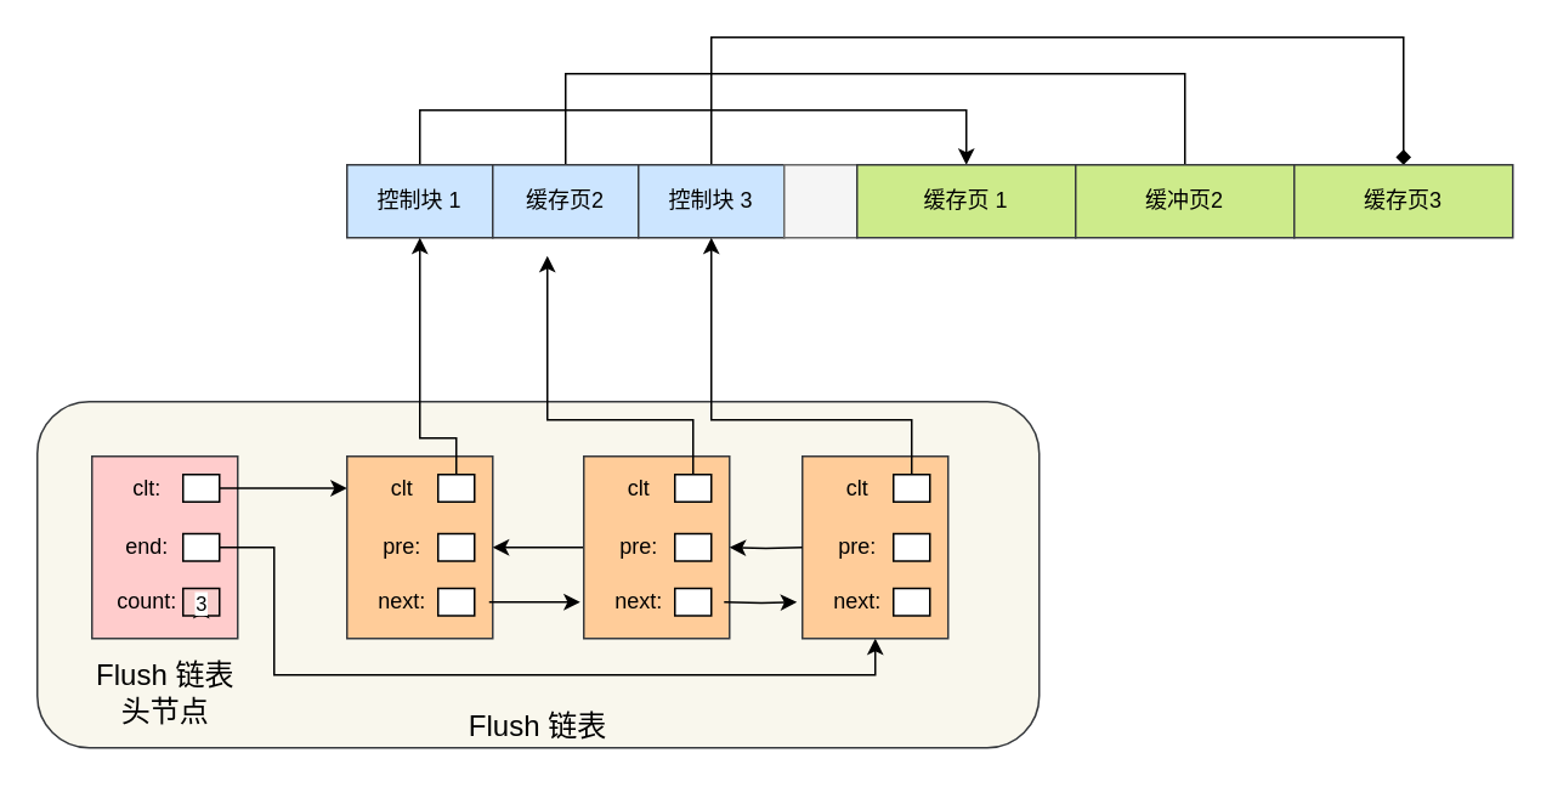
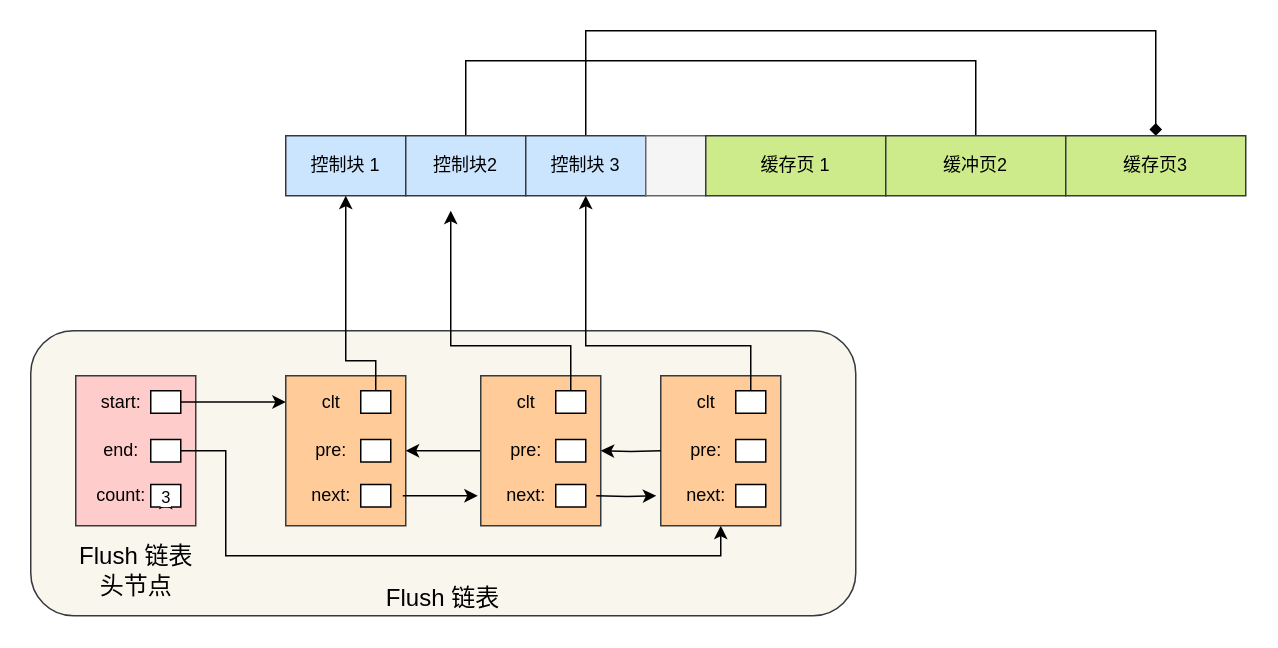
  <mxCell id="0" />
  <mxCell id="1" parent="0" />
  <mxCell id="2" value="Flush 链表" style="rounded=1;whiteSpace=wrap;html=1;verticalAlign=bottom;fontSize=16;fillColor=#f9f7ed;strokeColor=#36393d;" vertex="1" parent="1"><mxGeometry x="20" y="220" width="550" height="190" as="geometry" /></mxCell>
- <mxCell id="3" style="edgeStyle=orthogonalEdgeStyle;rounded=0;orthogonalLoop=1;jettySize=auto;html=1;entryX=0.5;entryY=0;entryDx=0;entryDy=0;" edge="1" parent="1" source="4" target="10"><mxGeometry relative="1" as="geometry"><Array as="points"><mxPoint x="230" y="60" /><mxPoint x="530" y="60" /></Array></mxGeometry></mxCell>
  <mxCell id="4" value="控制块 1" style="rounded=0;whiteSpace=wrap;html=1;fillColor=#cce5ff;strokeColor=#36393d;" vertex="1" parent="1"><mxGeometry x="190" y="90" width="80" height="40" as="geometry" /></mxCell>
  <mxCell id="5" style="edgeStyle=orthogonalEdgeStyle;rounded=0;orthogonalLoop=1;jettySize=auto;html=1;entryX=0.5;entryY=1;entryDx=0;entryDy=0;endArrow=open;" edge="1" parent="1" source="6" target="11"><mxGeometry relative="1" as="geometry"><Array as="points"><mxPoint x="310" y="40" /><mxPoint x="650" y="40" /></Array></mxGeometry></mxCell>
- <mxCell id="6" value="缓存页2" style="rounded=0;whiteSpace=wrap;html=1;fillColor=#cce5ff;strokeColor=#36393d;" vertex="1" parent="1"><mxGeometry x="270" y="90" width="80" height="40" as="geometry" /></mxCell>
+ <mxCell id="6" value="控制块2" style="rounded=0;whiteSpace=wrap;html=1;fillColor=#cce5ff;strokeColor=#36393d;" vertex="1" parent="1"><mxGeometry x="270" y="90" width="80" height="40" as="geometry" /></mxCell>
  <mxCell id="7" style="edgeStyle=orthogonalEdgeStyle;rounded=0;orthogonalLoop=1;jettySize=auto;html=1;entryX=0.5;entryY=0;entryDx=0;entryDy=0;endArrow=diamond;" edge="1" parent="1" source="8" target="12"><mxGeometry relative="1" as="geometry"><Array as="points"><mxPoint x="390" y="20" /><mxPoint x="770" y="20" /></Array></mxGeometry></mxCell>
  <mxCell id="8" value="控制块 3" style="rounded=0;whiteSpace=wrap;html=1;fillColor=#cce5ff;strokeColor=#36393d;" vertex="1" parent="1"><mxGeometry x="350" y="90" width="80" height="40" as="geometry" /></mxCell>
  <mxCell id="9" value="" style="rounded=0;whiteSpace=wrap;html=1;fillColor=#f5f5f5;fontColor=#333333;strokeColor=#666666;" vertex="1" parent="1"><mxGeometry x="430" y="90" width="40" height="40" as="geometry" /></mxCell>
  <mxCell id="10" value="缓存页 1" style="rounded=0;whiteSpace=wrap;html=1;fillColor=#cdeb8b;strokeColor=#36393d;" vertex="1" parent="1"><mxGeometry x="470" y="90" width="120" height="40" as="geometry" /></mxCell>
  <mxCell id="11" value="缓冲页2" style="rounded=0;whiteSpace=wrap;html=1;fillColor=#cdeb8b;strokeColor=#36393d;" vertex="1" parent="1"><mxGeometry x="590" y="90" width="120" height="40" as="geometry" /></mxCell>
  <mxCell id="12" value="缓存页3" style="rounded=0;whiteSpace=wrap;html=1;fillColor=#cdeb8b;strokeColor=#36393d;" vertex="1" parent="1"><mxGeometry x="710" y="90" width="120" height="40" as="geometry" /></mxCell>
  <mxCell id="13" value="" style="rounded=0;whiteSpace=wrap;html=1;fillColor=#ffcccc;strokeColor=#36393d;" vertex="1" parent="1"><mxGeometry x="50" y="250" width="80" height="100" as="geometry" /></mxCell>
  <mxCell id="14" style="edgeStyle=orthogonalEdgeStyle;rounded=0;orthogonalLoop=1;jettySize=auto;html=1;entryX=0;entryY=0.175;entryDx=0;entryDy=0;entryPerimeter=0;" edge="1" parent="1" source="15" target="22"><mxGeometry relative="1" as="geometry" /></mxCell>
  <mxCell id="15" value="" style="rounded=0;whiteSpace=wrap;html=1;" vertex="1" parent="1"><mxGeometry x="100" y="260" width="20" height="15" as="geometry" /></mxCell>
- <mxCell id="16" value="clt:" style="text;html=1;align=center;verticalAlign=middle;resizable=0;points=[];autosize=1;strokeColor=none;fillColor=none;" vertex="1" parent="1"><mxGeometry x="60" y="257.5" width="40" height="20" as="geometry" /></mxCell>
+ <mxCell id="16" value="start:" style="text;html=1;align=center;verticalAlign=middle;resizable=0;points=[];autosize=1;strokeColor=none;fillColor=none;" vertex="1" parent="1"><mxGeometry x="60" y="257.5" width="40" height="20" as="geometry" /></mxCell>
  <mxCell id="17" style="edgeStyle=orthogonalEdgeStyle;rounded=0;orthogonalLoop=1;jettySize=auto;html=1;entryX=0.5;entryY=1;entryDx=0;entryDy=0;" edge="1" parent="1" source="18" target="41"><mxGeometry relative="1" as="geometry"><Array as="points"><mxPoint x="150" y="300" /><mxPoint x="150" y="370" /><mxPoint x="480" y="370" /></Array></mxGeometry></mxCell>
  <mxCell id="18" value="" style="rounded=0;whiteSpace=wrap;html=1;" vertex="1" parent="1"><mxGeometry x="100" y="292.5" width="20" height="15" as="geometry" /></mxCell>
  <mxCell id="19" value="end:" style="text;html=1;align=center;verticalAlign=middle;resizable=0;points=[];autosize=1;strokeColor=none;fillColor=none;" vertex="1" parent="1"><mxGeometry x="60" y="290" width="40" height="20" as="geometry" /></mxCell>
- <mxCell id="20" value="n" style="rounded=0;whiteSpace=wrap;html=1;fillColor=#f8cecc;" vertex="1" parent="1"><mxGeometry x="100" y="322.5" width="20" height="15" as="geometry" /></mxCell>
+ <mxCell id="20" value="n" style="rounded=0;whiteSpace=wrap;html=1;" vertex="1" parent="1"><mxGeometry x="100" y="322.5" width="20" height="15" as="geometry" /></mxCell>
  <mxCell id="21" value="count:" style="text;html=1;align=center;verticalAlign=middle;resizable=0;points=[];autosize=1;strokeColor=none;fillColor=none;" vertex="1" parent="1"><mxGeometry x="55" y="320" width="50" height="20" as="geometry" /></mxCell>
  <mxCell id="22" value="" style="rounded=0;whiteSpace=wrap;html=1;fillColor=#ffcc99;strokeColor=#36393d;" vertex="1" parent="1"><mxGeometry x="190" y="250" width="80" height="100" as="geometry" /></mxCell>
  <mxCell id="23" style="edgeStyle=orthogonalEdgeStyle;rounded=0;orthogonalLoop=1;jettySize=auto;html=1;entryX=0.5;entryY=1;entryDx=0;entryDy=0;" edge="1" parent="1" source="24" target="4"><mxGeometry relative="1" as="geometry"><Array as="points"><mxPoint x="250" y="240" /><mxPoint x="230" y="240" /></Array></mxGeometry></mxCell>
  <mxCell id="24" value="" style="rounded=0;whiteSpace=wrap;html=1;" vertex="1" parent="1"><mxGeometry x="240" y="260" width="20" height="15" as="geometry" /></mxCell>
  <mxCell id="25" value="clt" style="text;html=1;align=center;verticalAlign=middle;resizable=0;points=[];autosize=1;strokeColor=none;fillColor=none;" vertex="1" parent="1"><mxGeometry x="205" y="257.5" width="30" height="20" as="geometry" /></mxCell>
  <mxCell id="26" value="" style="rounded=0;whiteSpace=wrap;html=1;" vertex="1" parent="1"><mxGeometry x="240" y="292.5" width="20" height="15" as="geometry" /></mxCell>
  <mxCell id="27" value="pre:" style="text;html=1;align=center;verticalAlign=middle;resizable=0;points=[];autosize=1;strokeColor=none;fillColor=none;" vertex="1" parent="1"><mxGeometry x="200" y="290" width="40" height="20" as="geometry" /></mxCell>
  <mxCell id="28" style="edgeStyle=orthogonalEdgeStyle;rounded=0;orthogonalLoop=1;jettySize=auto;html=1;" edge="1" parent="1"><mxGeometry relative="1" as="geometry"><mxPoint x="318" y="330" as="targetPoint" /><mxPoint x="268" y="330" as="sourcePoint" /></mxGeometry></mxCell>
  <mxCell id="29" value="" style="rounded=0;whiteSpace=wrap;html=1;" vertex="1" parent="1"><mxGeometry x="240" y="322.5" width="20" height="15" as="geometry" /></mxCell>
  <mxCell id="30" value="next:" style="text;html=1;align=center;verticalAlign=middle;resizable=0;points=[];autosize=1;strokeColor=none;fillColor=none;" vertex="1" parent="1"><mxGeometry x="200" y="320" width="40" height="20" as="geometry" /></mxCell>
  <mxCell id="31" style="edgeStyle=orthogonalEdgeStyle;rounded=0;orthogonalLoop=1;jettySize=auto;html=1;entryX=1;entryY=0.5;entryDx=0;entryDy=0;" edge="1" parent="1" source="32" target="22"><mxGeometry relative="1" as="geometry" /></mxCell>
  <mxCell id="32" value="" style="rounded=0;whiteSpace=wrap;html=1;fillColor=#ffcc99;strokeColor=#36393d;" vertex="1" parent="1"><mxGeometry x="320" y="250" width="80" height="100" as="geometry" /></mxCell>
  <mxCell id="33" style="edgeStyle=orthogonalEdgeStyle;rounded=0;orthogonalLoop=1;jettySize=auto;html=1;" edge="1" parent="1" source="34"><mxGeometry relative="1" as="geometry"><mxPoint x="300" y="140" as="targetPoint" /><Array as="points"><mxPoint x="380" y="230" /><mxPoint x="300" y="230" /></Array></mxGeometry></mxCell>
  <mxCell id="34" value="" style="rounded=0;whiteSpace=wrap;html=1;" vertex="1" parent="1"><mxGeometry x="370" y="260" width="20" height="15" as="geometry" /></mxCell>
  <mxCell id="35" value="clt" style="text;html=1;align=center;verticalAlign=middle;resizable=0;points=[];autosize=1;strokeColor=none;fillColor=none;" vertex="1" parent="1"><mxGeometry x="335" y="257.5" width="30" height="20" as="geometry" /></mxCell>
  <mxCell id="36" value="" style="rounded=0;whiteSpace=wrap;html=1;" vertex="1" parent="1"><mxGeometry x="370" y="292.5" width="20" height="15" as="geometry" /></mxCell>
  <mxCell id="37" value="pre:" style="text;html=1;align=center;verticalAlign=middle;resizable=0;points=[];autosize=1;strokeColor=none;fillColor=none;" vertex="1" parent="1"><mxGeometry x="330" y="290" width="40" height="20" as="geometry" /></mxCell>
  <mxCell id="38" style="edgeStyle=orthogonalEdgeStyle;rounded=0;orthogonalLoop=1;jettySize=auto;html=1;" edge="1" parent="1"><mxGeometry relative="1" as="geometry"><mxPoint x="437" y="330" as="targetPoint" /><mxPoint x="397" y="330" as="sourcePoint" /></mxGeometry></mxCell>
  <mxCell id="39" value="" style="rounded=0;whiteSpace=wrap;html=1;" vertex="1" parent="1"><mxGeometry x="370" y="322.5" width="20" height="15" as="geometry" /></mxCell>
  <mxCell id="40" value="next:" style="text;html=1;align=center;verticalAlign=middle;resizable=0;points=[];autosize=1;strokeColor=none;fillColor=none;" vertex="1" parent="1"><mxGeometry x="330" y="320" width="40" height="20" as="geometry" /></mxCell>
  <mxCell id="41" value="" style="rounded=0;whiteSpace=wrap;html=1;fillColor=#ffcc99;strokeColor=#36393d;" vertex="1" parent="1"><mxGeometry x="440" y="250" width="80" height="100" as="geometry" /></mxCell>
  <mxCell id="42" style="edgeStyle=orthogonalEdgeStyle;rounded=0;orthogonalLoop=1;jettySize=auto;html=1;entryX=0.5;entryY=1;entryDx=0;entryDy=0;" edge="1" parent="1" source="43" target="8"><mxGeometry relative="1" as="geometry"><Array as="points"><mxPoint x="500" y="230" /><mxPoint x="390" y="230" /></Array></mxGeometry></mxCell>
  <mxCell id="43" value="" style="rounded=0;whiteSpace=wrap;html=1;" vertex="1" parent="1"><mxGeometry x="490" y="260" width="20" height="15" as="geometry" /></mxCell>
  <mxCell id="44" value="clt" style="text;html=1;align=center;verticalAlign=middle;resizable=0;points=[];autosize=1;strokeColor=none;fillColor=none;" vertex="1" parent="1"><mxGeometry x="455" y="257.5" width="30" height="20" as="geometry" /></mxCell>
  <mxCell id="45" value="" style="rounded=0;whiteSpace=wrap;html=1;" vertex="1" parent="1"><mxGeometry x="490" y="292.5" width="20" height="15" as="geometry" /></mxCell>
  <mxCell id="46" style="edgeStyle=orthogonalEdgeStyle;rounded=0;orthogonalLoop=1;jettySize=auto;html=1;entryX=1;entryY=0.5;entryDx=0;entryDy=0;" edge="1" parent="1" target="32"><mxGeometry relative="1" as="geometry"><mxPoint x="440" y="300" as="sourcePoint" /></mxGeometry></mxCell>
  <mxCell id="47" value="pre:" style="text;html=1;align=center;verticalAlign=middle;resizable=0;points=[];autosize=1;strokeColor=none;fillColor=none;" vertex="1" parent="1"><mxGeometry x="450" y="290" width="40" height="20" as="geometry" /></mxCell>
  <mxCell id="48" value="" style="rounded=0;whiteSpace=wrap;html=1;" vertex="1" parent="1"><mxGeometry x="490" y="322.5" width="20" height="15" as="geometry" /></mxCell>
  <mxCell id="49" value="next:" style="text;html=1;align=center;verticalAlign=middle;resizable=0;points=[];autosize=1;strokeColor=none;fillColor=none;" vertex="1" parent="1"><mxGeometry x="450" y="320" width="40" height="20" as="geometry" /></mxCell>
  <mxCell id="50" value="Flush 链表&lt;br style=&quot;font-size: 16px&quot;&gt;头节点" style="text;html=1;align=center;verticalAlign=middle;resizable=0;points=[];autosize=1;strokeColor=none;fillColor=none;fontSize=16;" vertex="1" parent="1"><mxGeometry x="45" y="360" width="90" height="40" as="geometry" /></mxCell>
  <mxCell id="51" value="3" style="edgeStyle=orthogonalEdgeStyle;rounded=0;orthogonalLoop=1;jettySize=auto;html=1;exitX=0.5;exitY=1;exitDx=0;exitDy=0;entryX=0.5;entryY=0.5;entryDx=0;entryDy=0;entryPerimeter=0;" edge="1" parent="1" source="20" target="20"><mxGeometry x="1" relative="1" as="geometry"><mxPoint y="1" as="offset" /></mxGeometry></mxCell>
